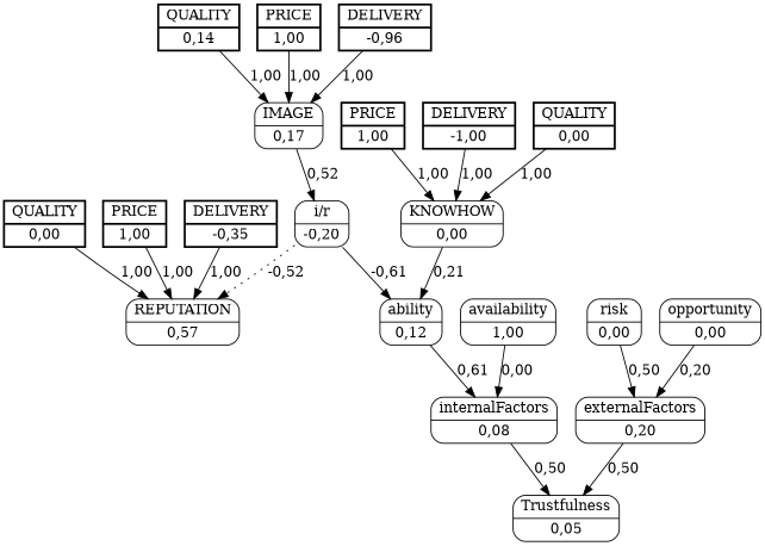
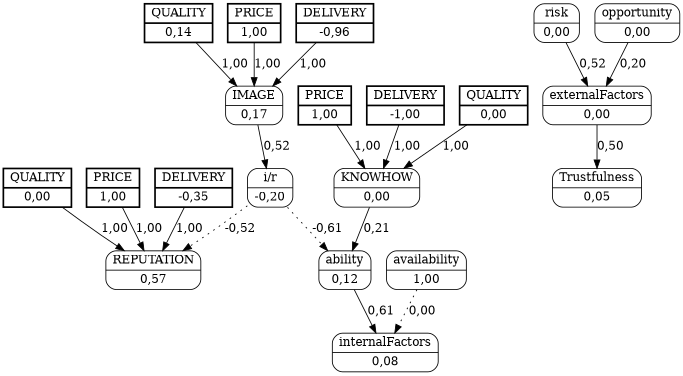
  digraph {
    node [shape=record style=rounded]
    n1 [label="{QUALITY | 0,14}" penwidth=2 peripheries=2 style=bold]
    n2 [label="{IMAGE | 0,17}"]
    n3 [label="{i/r | -0,20}"]
    n4 [label="{PRICE | 1,00}" penwidth=2 peripheries=2 style=bold]
    n5 [label="{DELIVERY | -0,96}" penwidth=2 peripheries=2 style=bold]
    n6 [label="{QUALITY | 0,00}" penwidth=2 peripheries=2 style=bold]
    n7 [label="{REPUTATION | 0,57}"]
    n8 [label="{PRICE | 1,00}" penwidth=2 peripheries=2 style=bold]
    n9 [label="{DELIVERY | -0,35}" penwidth=2 peripheries=2 style=bold]
    n10 [label="{QUALITY | 0,00}" penwidth=2 peripheries=2 style=bold]
    n11 [label="{KNOWHOW | 0,00}"]
    n12 [label="{ability | 0,12}"]
    n13 [label="{PRICE | 1,00}" penwidth=2 peripheries=2 style=bold]
    n14 [label="{DELIVERY | -1,00}" penwidth=2 peripheries=2 style=bold]
    n15 [label="{internalFactors | 0,08}"]
    n16 [label="{Trustfulness | 0,05}"]
    n17 [label="{availability | 1,00}"]
    n18 [label="{risk | 0,00}"]
-   n19 [label="{externalFactors | 0,20}"]
+   n19 [label="{externalFactors | 0,00}"]
    n20 [label="{opportunity | 0,00}"]
    n1 -> n2 [label="1,00"]
    n2 -> n3 [label="0,52"]
    n3 -> n7 [label="-0,52" style=dotted]
-   n3 -> n12 [label="-0,61" style=solid]
+   n3 -> n12 [label="-0,61" style=dotted]
    n4 -> n2 [label="1,00"]
    n5 -> n2 [label="1,00"]
    n6 -> n7 [label="1,00"]
    n8 -> n7 [label="1,00"]
    n9 -> n7 [label="1,00"]
    n10 -> n11 [label="1,00"]
    n11 -> n12 [label="0,21"]
    n12 -> n15 [label="0,61"]
    n13 -> n11 [label="1,00"]
    n14 -> n11 [label="1,00"]
-   n15 -> n16 [label="0,50"]
-   n17 -> n15 [label="0,00"]
-   n18 -> n19 [label="0,50"]
+   n17 -> n15 [label="0,00" style=dotted]
+   n18 -> n19 [label="0,52"]
    n19 -> n16 [label="0,50"]
    n20 -> n19 [label="0,20"]
  }
